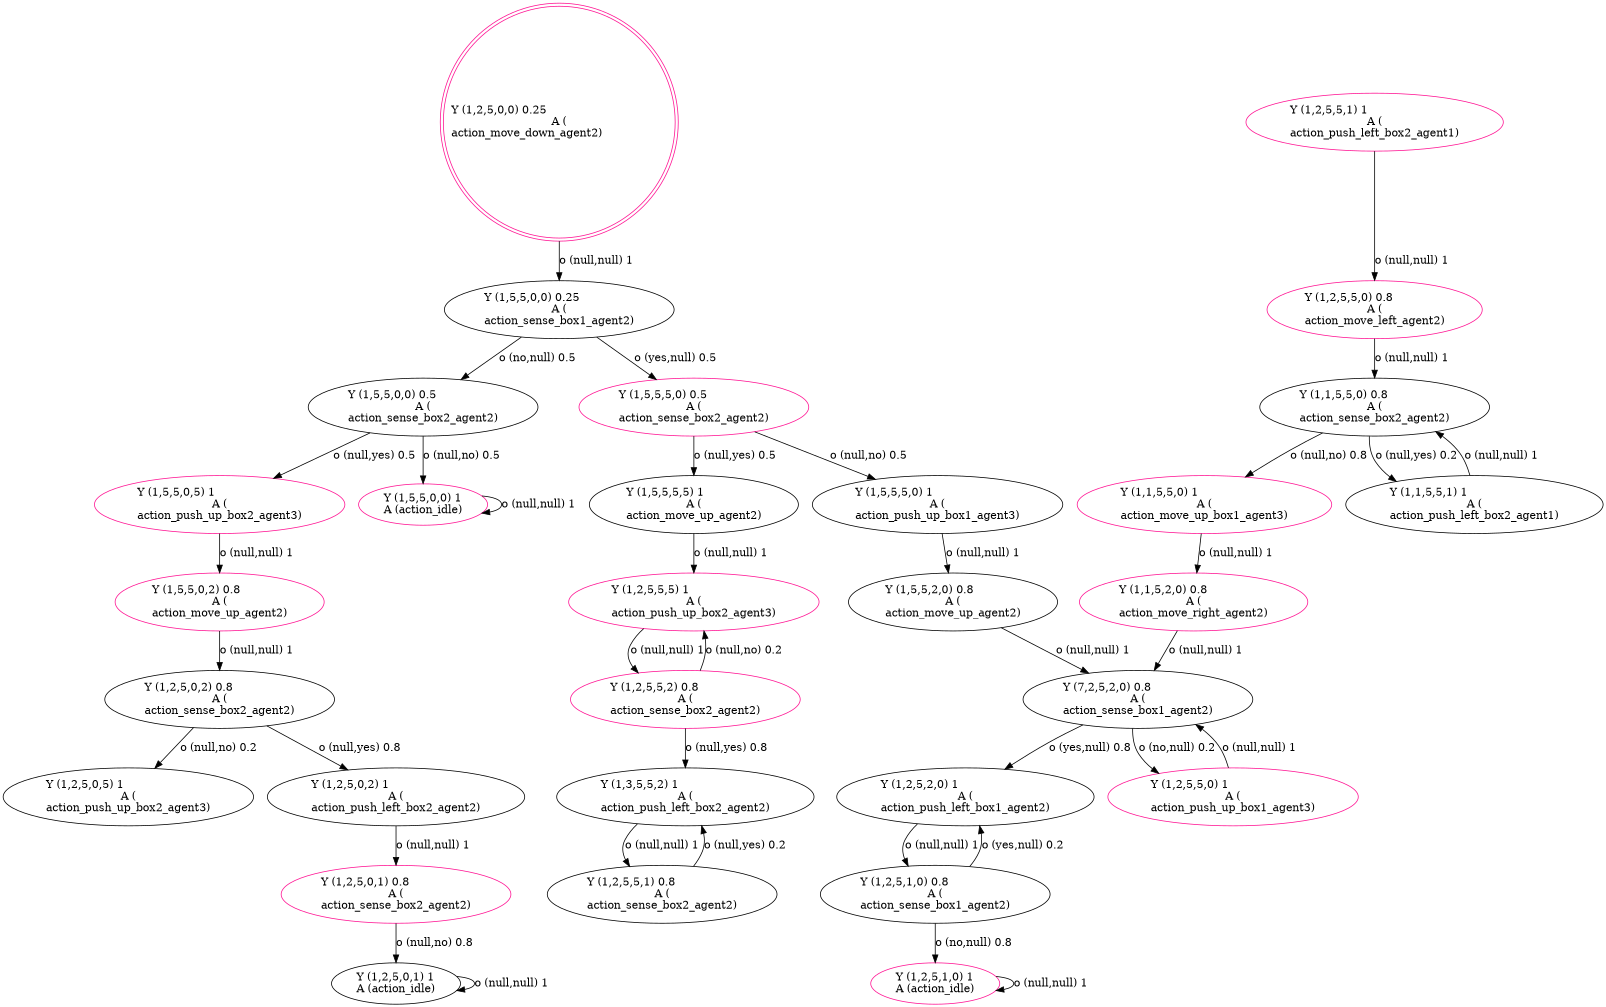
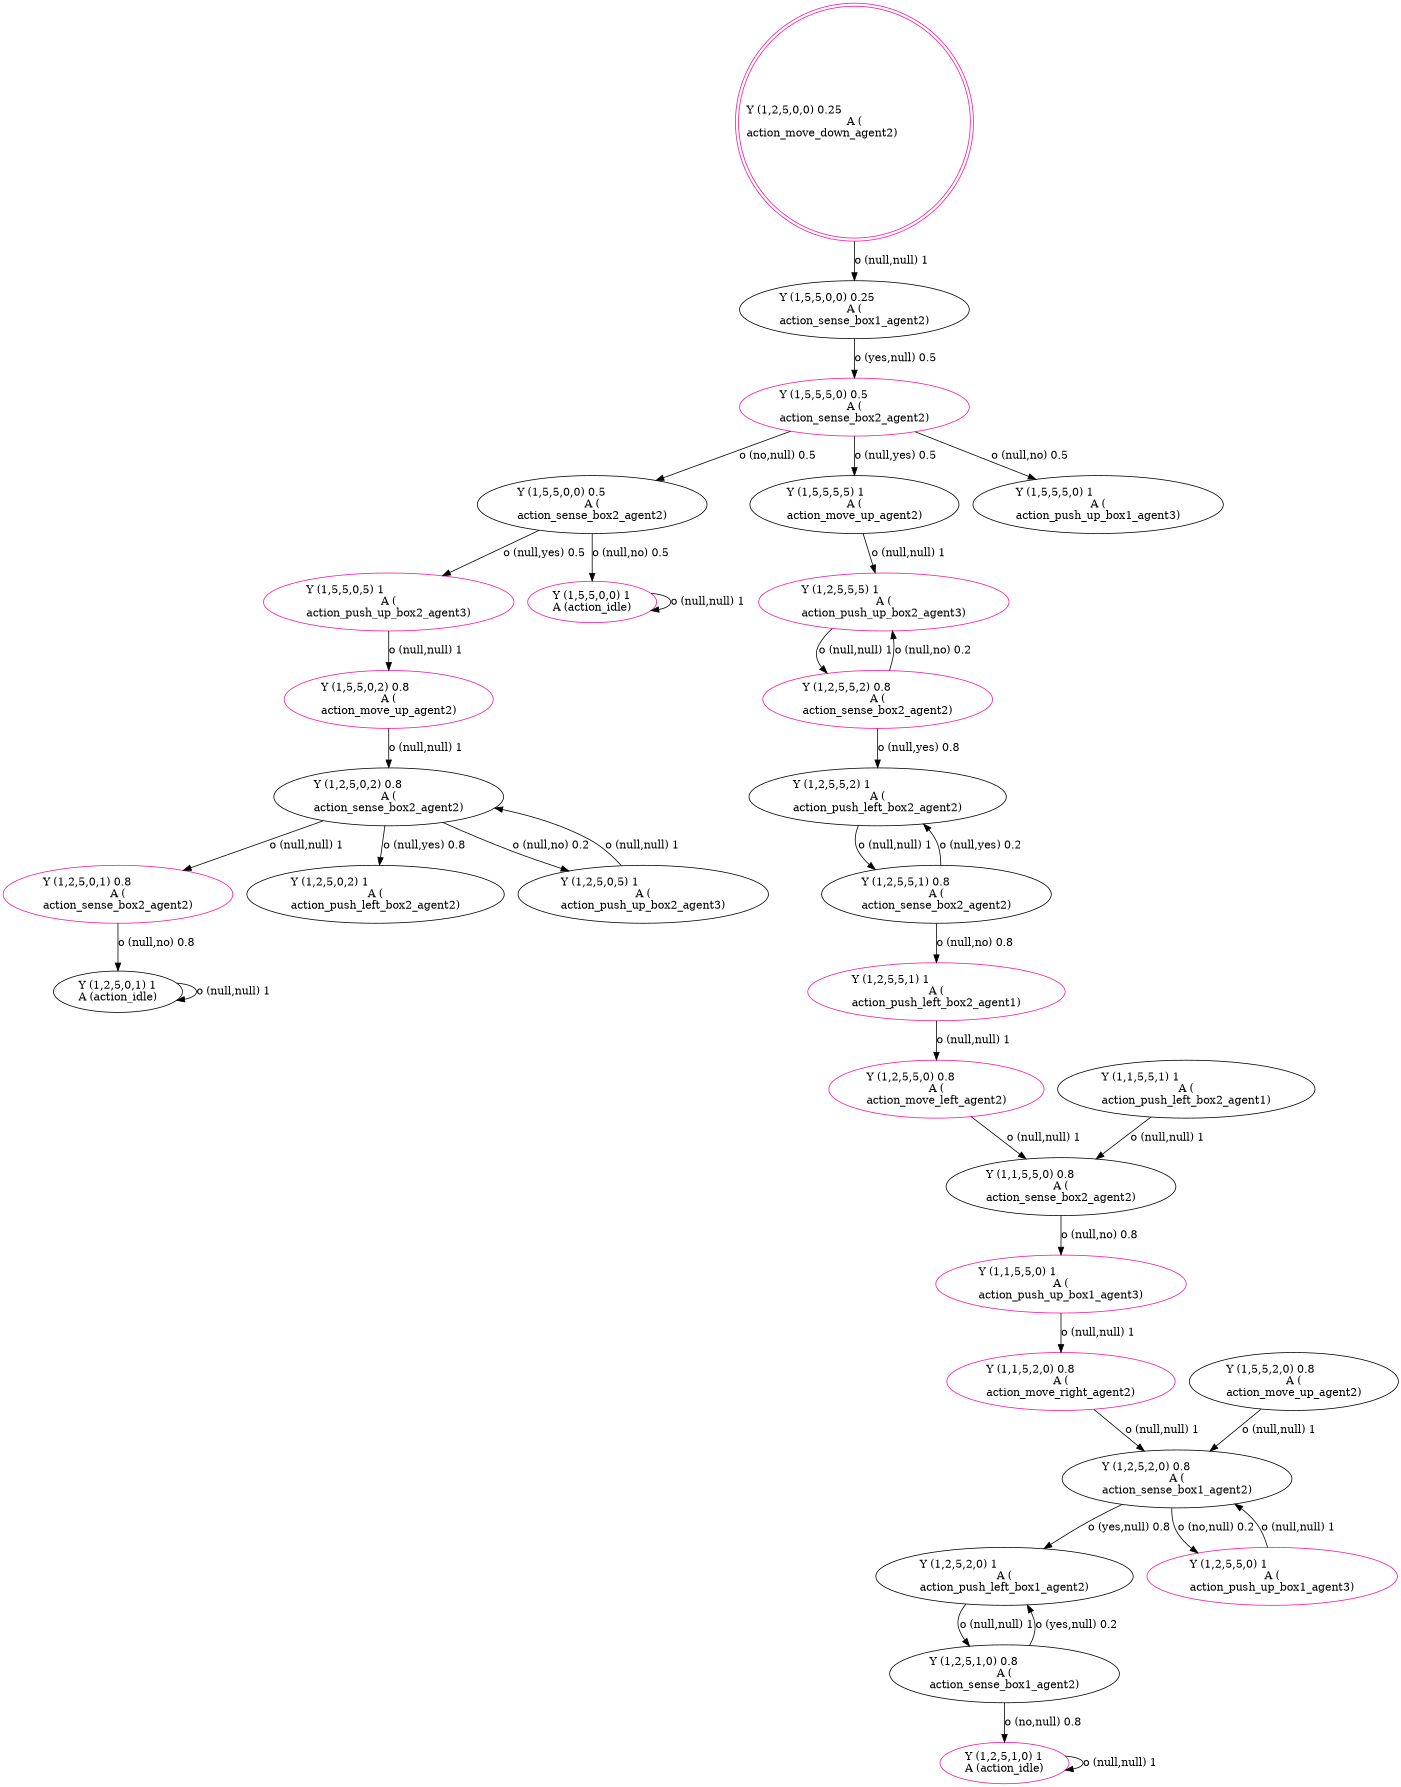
  digraph {
    node [color=black]
    n1 [color=deeppink label="Y (1,2,5,0,0) 0.25\lA (\naction_move_down_agent2)\l" labeljust=l shape=doublecircle]
    n2 [label="Y (1,5,5,0,0) 0.25\lA (\naction_sense_box1_agent2)\l"]
    n3 [color=deeppink label="Y (1,5,5,5,0) 0.5\lA (\naction_sense_box2_agent2)\l"]
    n4 [label="Y (1,5,5,0,0) 0.5\lA (\naction_sense_box2_agent2)\l"]
    n5 [label="Y (1,1,5,5,0) 0.8\lA (\naction_sense_box2_agent2)\l"]
-   n6 [color=deeppink label="Y (1,1,5,5,0) 1\lA (\naction_move_up_box1_agent3)\l"]
+   n6 [color=deeppink label="Y (1,1,5,5,0) 1\lA (\naction_push_up_box1_agent3)\l"]
    n7 [label="Y (1,1,5,5,1) 1\lA (\naction_push_left_box2_agent1)\l"]
    n8 [color=deeppink label="Y (1,1,5,2,0) 0.8\lA (\naction_move_right_agent2)\l"]
-   n9 [label="Y (7,2,5,2,0) 0.8\lA (\naction_sense_box1_agent2)\l"]
+   n9 [label="Y (1,2,5,2,0) 0.8\lA (\naction_sense_box1_agent2)\l"]
    n10 [color=deeppink label="Y (1,2,5,1,0) 1\lA (action_idle)\l"]
    n11 [label="Y (1,2,5,2,0) 1\lA (\naction_push_left_box1_agent2)\l"]
    n12 [color=deeppink label="Y (1,2,5,5,0) 1\lA (\naction_push_up_box1_agent3)\l"]
    n13 [label="Y (1,2,5,1,0) 0.8\lA (\naction_sense_box1_agent2)\l"]
    n14 [label="Y (1,5,5,5,5) 1\lA (\naction_move_up_agent2)\l"]
    n15 [label="Y (1,5,5,5,0) 1\lA (\naction_push_up_box1_agent3)\l"]
    n16 [color=deeppink label="Y (1,5,5,0,5) 1\lA (\naction_push_up_box2_agent3)\l"]
    n17 [color=deeppink label="Y (1,5,5,0,0) 1\lA (action_idle)\l"]
    n18 [color=deeppink label="Y (1,2,5,5,0) 0.8\lA (\naction_move_left_agent2)\l"]
    n19 [label="Y (1,2,5,5,1) 0.8\lA (\naction_sense_box2_agent2)\l"]
    n20 [color=deeppink label="Y (1,2,5,5,1) 1\lA (\naction_push_left_box2_agent1)\l"]
-   n21 [label="Y (1,3,5,5,2) 1\lA (\naction_push_left_box2_agent2)\l"]
+   n21 [label="Y (1,2,5,5,2) 1\lA (\naction_push_left_box2_agent2)\l"]
    n22 [label="Y (1,5,5,2,0) 0.8\lA (\naction_move_up_agent2)\l"]
    n23 [color=deeppink label="Y (1,2,5,5,5) 1\lA (\naction_push_up_box2_agent3)\l"]
    n24 [color=deeppink label="Y (1,5,5,0,2) 0.8\lA (\naction_move_up_agent2)\l"]
    n25 [color=deeppink label="Y (1,2,5,5,2) 0.8\lA (\naction_sense_box2_agent2)\l"]
    n26 [color=deeppink label="Y (1,2,5,0,1) 0.8\lA (\naction_sense_box2_agent2)\l"]
    n27 [label="Y (1,2,5,0,1) 1\lA (action_idle)\l"]
    n28 [label="Y (1,2,5,0,2) 1\lA (\naction_push_left_box2_agent2)\l"]
    n29 [label="Y (1,2,5,0,2) 0.8\lA (\naction_sense_box2_agent2)\l"]
    n30 [label="Y (1,2,5,0,5) 1\lA (\naction_push_up_box2_agent3)\l"]
    n1 -> n2 [label="o (null,null) 1\l"]
    n2 -> n3 [label="o (yes,null) 0.5\l"]
-   n2 -> n4 [label="o (no,null) 0.5\l"]
+   n3 -> n4 [label="o (no,null) 0.5\l"]
    n3 -> n14 [label="o (null,yes) 0.5\l"]
    n3 -> n15 [label="o (null,no) 0.5\l"]
    n4 -> n16 [label="o (null,yes) 0.5\l"]
    n4 -> n17 [label="o (null,no) 0.5\l"]
    n5 -> n6 [label="o (null,no) 0.8\l"]
-   n5 -> n7 [label="o (null,yes) 0.2\l"]
    n6 -> n8 [label="o (null,null) 1\l"]
    n7 -> n5 [label="o (null,null) 1\l"]
    n8 -> n9 [label="o (null,null) 1\l"]
    n9 -> n11 [label="o (yes,null) 0.8\l"]
    n9 -> n12 [label="o (no,null) 0.2\l"]
    n10 -> n10 [label="o (null,null) 1\l"]
    n11 -> n13 [label="o (null,null) 1\l"]
    n12 -> n9 [label="o (null,null) 1\l"]
    n13 -> n10 [label="o (no,null) 0.8\l"]
    n13 -> n11 [label="o (yes,null) 0.2\l"]
    n14 -> n23 [label="o (null,null) 1\l"]
-   n15 -> n22 [label="o (null,null) 1\l"]
    n16 -> n24 [label="o (null,null) 1\l"]
    n17 -> n17 [label="o (null,null) 1\l"]
    n18 -> n5 [label="o (null,null) 1\l"]
+   n19 -> n20 [label="o (null,no) 0.8\l"]
    n19 -> n21 [label="o (null,yes) 0.2\l"]
    n20 -> n18 [label="o (null,null) 1\l"]
    n21 -> n19 [label="o (null,null) 1\l"]
    n22 -> n9 [label="o (null,null) 1\l"]
    n23 -> n25 [label="o (null,null) 1\l"]
    n24 -> n29 [label="o (null,null) 1\l"]
    n25 -> n21 [label="o (null,yes) 0.8\l"]
    n25 -> n23 [label="o (null,no) 0.2\l"]
    n26 -> n27 [label="o (null,no) 0.8\l"]
    n27 -> n27 [label="o (null,null) 1\l"]
-   n28 -> n26 [label="o (null,null) 1\l"]
+   n29 -> n26 [label="o (null,null) 1\l"]
    n29 -> n28 [label="o (null,yes) 0.8\l"]
    n29 -> n30 [label="o (null,no) 0.2\l"]
+   n30 -> n29 [label="o (null,null) 1\l"]
  }
